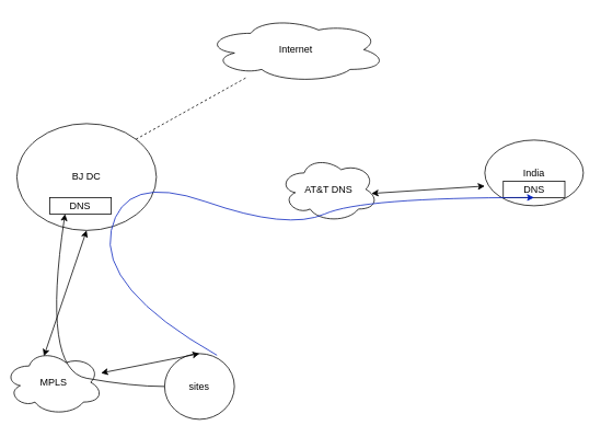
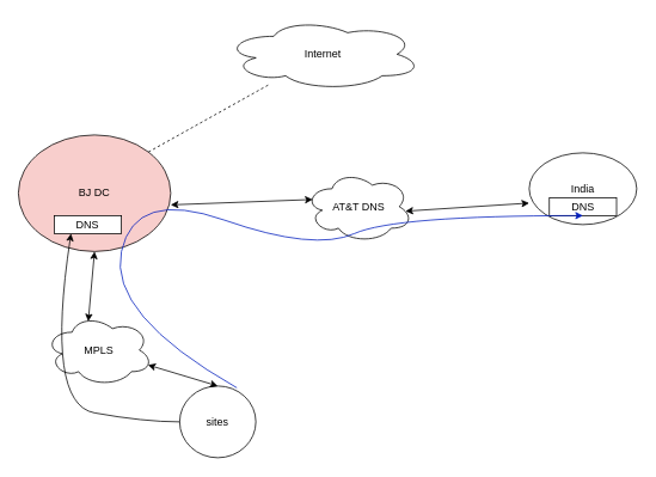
  <mxCell id="0" />
  <mxCell id="1" parent="0" />
- <mxCell id="2" value="BJ DC" style="ellipse;whiteSpace=wrap;html=1;" parent="1" vertex="1"><mxGeometry x="20" y="150" width="170" height="130" as="geometry" /></mxCell>
+ <mxCell id="2" value="BJ DC" style="ellipse;whiteSpace=wrap;html=1;fillColor=#f8cecc;" parent="1" vertex="1"><mxGeometry x="20" y="150" width="170" height="130" as="geometry" /></mxCell>
  <mxCell id="3" value="India" style="ellipse;whiteSpace=wrap;html=1;" parent="1" vertex="1"><mxGeometry x="590" y="170" width="120" height="80" as="geometry" /></mxCell>
  <mxCell id="4" value="sites" style="ellipse;whiteSpace=wrap;html=1;" parent="1" vertex="1"><mxGeometry x="200" y="430" width="85" height="80" as="geometry" /></mxCell>
  <mxCell id="5" value="AT&amp;amp;T DNS" style="ellipse;shape=cloud;whiteSpace=wrap;html=1;" parent="1" vertex="1"><mxGeometry x="340" y="190" width="120" height="80" as="geometry" /></mxCell>
  <mxCell id="6" value="" style="endArrow=classic;startArrow=classic;html=1;rounded=0;exitX=0.5;exitY=1;exitDx=0;exitDy=0;entryX=0.4;entryY=0.1;entryDx=0;entryDy=0;entryPerimeter=0;" parent="1" source="2" target="12" edge="1"><mxGeometry width="50" height="50" relative="1" as="geometry"><mxPoint x="230" y="260" as="sourcePoint" /><mxPoint x="280" y="210" as="targetPoint" /></mxGeometry></mxCell>
  <mxCell id="7" value="" style="endArrow=classic;startArrow=classic;html=1;rounded=0;entryX=0;entryY=0.7;entryDx=0;entryDy=0;entryPerimeter=0;exitX=0.933;exitY=0.563;exitDx=0;exitDy=0;exitPerimeter=0;" parent="1" source="5" target="3" edge="1"><mxGeometry width="50" height="50" relative="1" as="geometry"><mxPoint x="510" y="280" as="sourcePoint" /><mxPoint x="560" y="230" as="targetPoint" /></mxGeometry></mxCell>
  <mxCell id="8" value="" style="endArrow=classic;startArrow=classic;html=1;rounded=0;exitX=0.5;exitY=0;exitDx=0;exitDy=0;" parent="1" source="4" target="12" edge="1"><mxGeometry width="50" height="50" relative="1" as="geometry"><mxPoint x="370" y="370" as="sourcePoint" /><mxPoint x="420" y="320" as="targetPoint" /></mxGeometry></mxCell>
  <mxCell id="9" value="DNS" style="rounded=0;whiteSpace=wrap;html=1;" vertex="1" parent="1"><mxGeometry x="60" y="240" width="75" height="20" as="geometry" /></mxCell>
  <mxCell id="10" value="" style="endArrow=none;html=1;rounded=0;exitX=1;exitY=0;exitDx=0;exitDy=0;dashed=1;" edge="1" parent="1" source="2" target="11"><mxGeometry width="50" height="50" relative="1" as="geometry"><mxPoint x="410" y="310" as="sourcePoint" /><mxPoint x="460" y="260" as="targetPoint" /></mxGeometry></mxCell>
  <mxCell id="11" value="Internet" style="ellipse;shape=cloud;whiteSpace=wrap;html=1;" vertex="1" parent="1"><mxGeometry x="250" y="20" width="220" height="80" as="geometry" /></mxCell>
- <mxCell id="12" value="MPLS" style="ellipse;shape=cloud;whiteSpace=wrap;html=1;" vertex="1" parent="1"><mxGeometry x="5" y="425" width="120" height="80" as="geometry" /></mxCell>
+ <mxCell id="12" value="MPLS" style="ellipse;shape=cloud;whiteSpace=wrap;html=1;" vertex="1" parent="1"><mxGeometry x="50" y="350" width="120" height="80" as="geometry" /></mxCell>
  <mxCell id="13" value="" style="curved=1;endArrow=classic;html=1;rounded=0;entryX=0.25;entryY=1;entryDx=0;entryDy=0;exitX=0;exitY=0.5;exitDx=0;exitDy=0;" edge="1" parent="1" source="4" target="9"><mxGeometry width="50" height="50" relative="1" as="geometry"><mxPoint x="550" y="410" as="sourcePoint" /><mxPoint x="460" y="290" as="targetPoint" /><Array as="points"><mxPoint x="160" y="470" /><mxPoint x="50" y="450" /></Array></mxGeometry></mxCell>
+ <mxCell id="14" value="" style="endArrow=classic;startArrow=classic;html=1;rounded=0;entryX=0.07;entryY=0.4;entryDx=0;entryDy=0;entryPerimeter=0;exitX=1;exitY=0.6;exitDx=0;exitDy=0;exitPerimeter=0;" edge="1" parent="1" source="2" target="5"><mxGeometry width="50" height="50" relative="1" as="geometry"><mxPoint x="170" y="234.52" as="sourcePoint" /><mxPoint x="338.04" y="225.48" as="targetPoint" /></mxGeometry></mxCell>
  <mxCell id="15" value="DNS" style="rounded=0;whiteSpace=wrap;html=1;" vertex="1" parent="1"><mxGeometry x="612.5" y="220" width="75" height="20" as="geometry" /></mxCell>
  <mxCell id="16" value="" style="curved=1;endArrow=classic;html=1;rounded=0;exitX=0.75;exitY=0.025;exitDx=0;exitDy=0;exitPerimeter=0;entryX=0.5;entryY=1;entryDx=0;entryDy=0;fillColor=#0050ef;strokeColor=#001DBC;" edge="1" parent="1" source="4" target="15"><mxGeometry width="50" height="50" relative="1" as="geometry"><mxPoint x="410" y="340" as="sourcePoint" /><mxPoint x="460" y="290" as="targetPoint" /><Array as="points"><mxPoint x="120" y="350" /><mxPoint x="150" y="210" /><mxPoint x="350" y="280" /><mxPoint x="440" y="240" /></Array></mxGeometry></mxCell>
